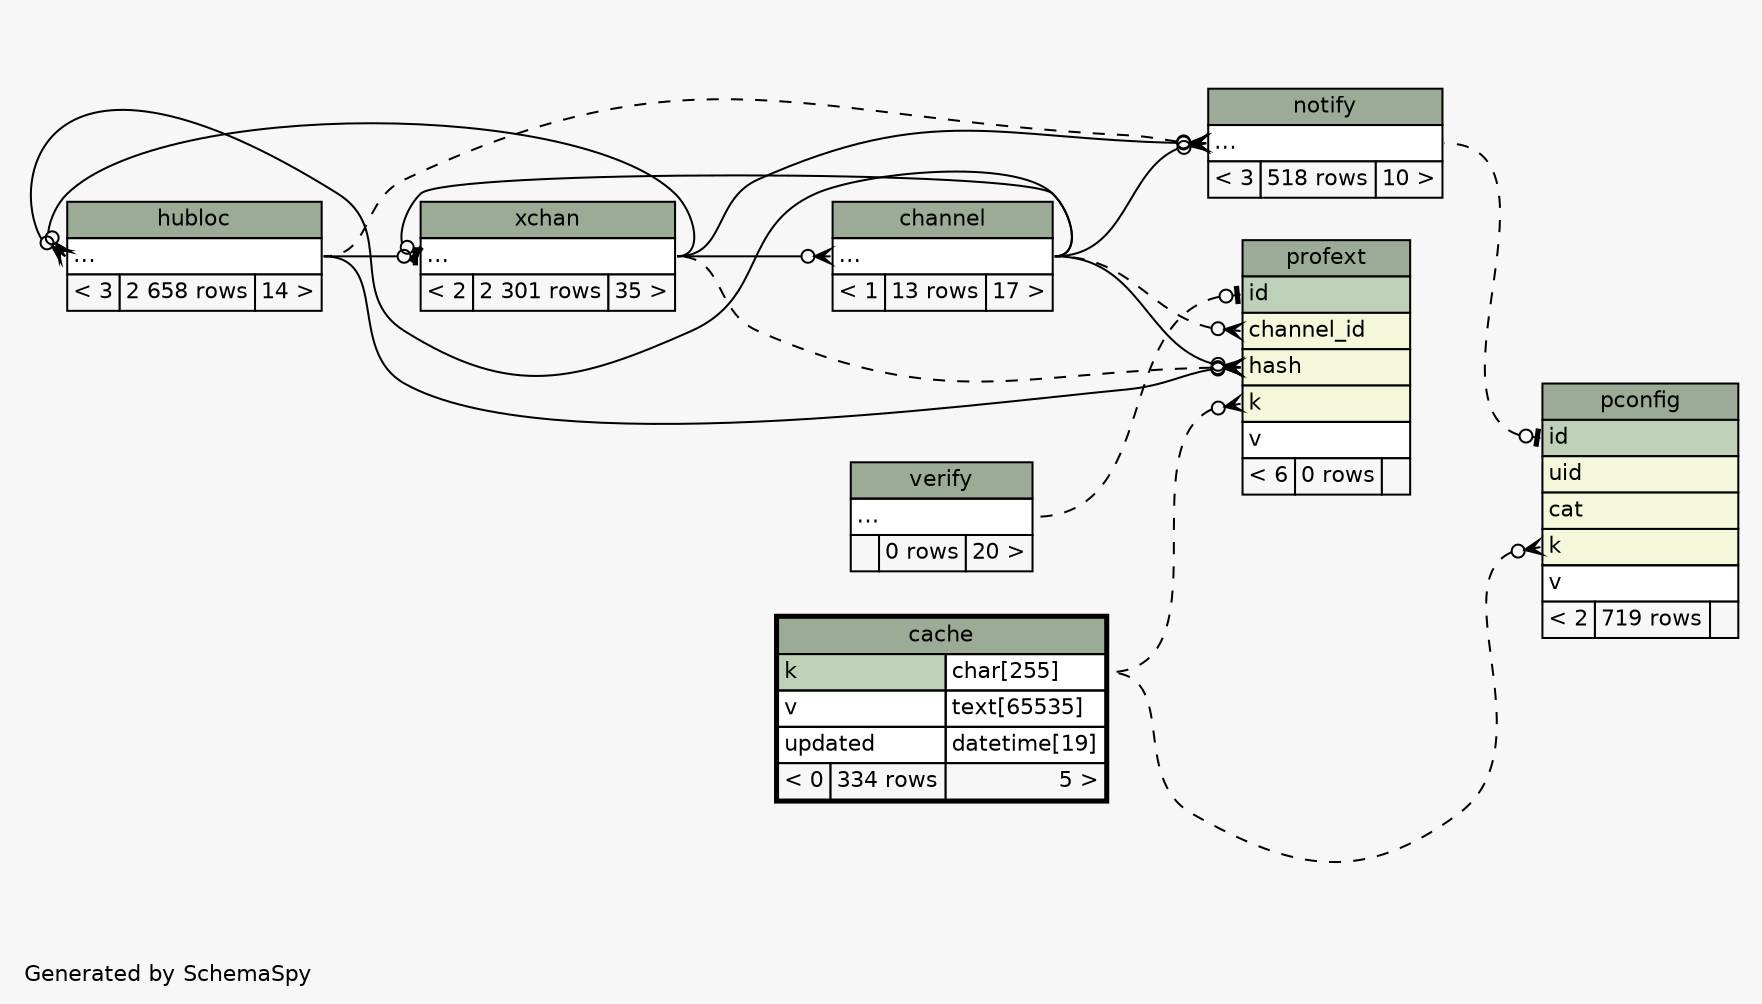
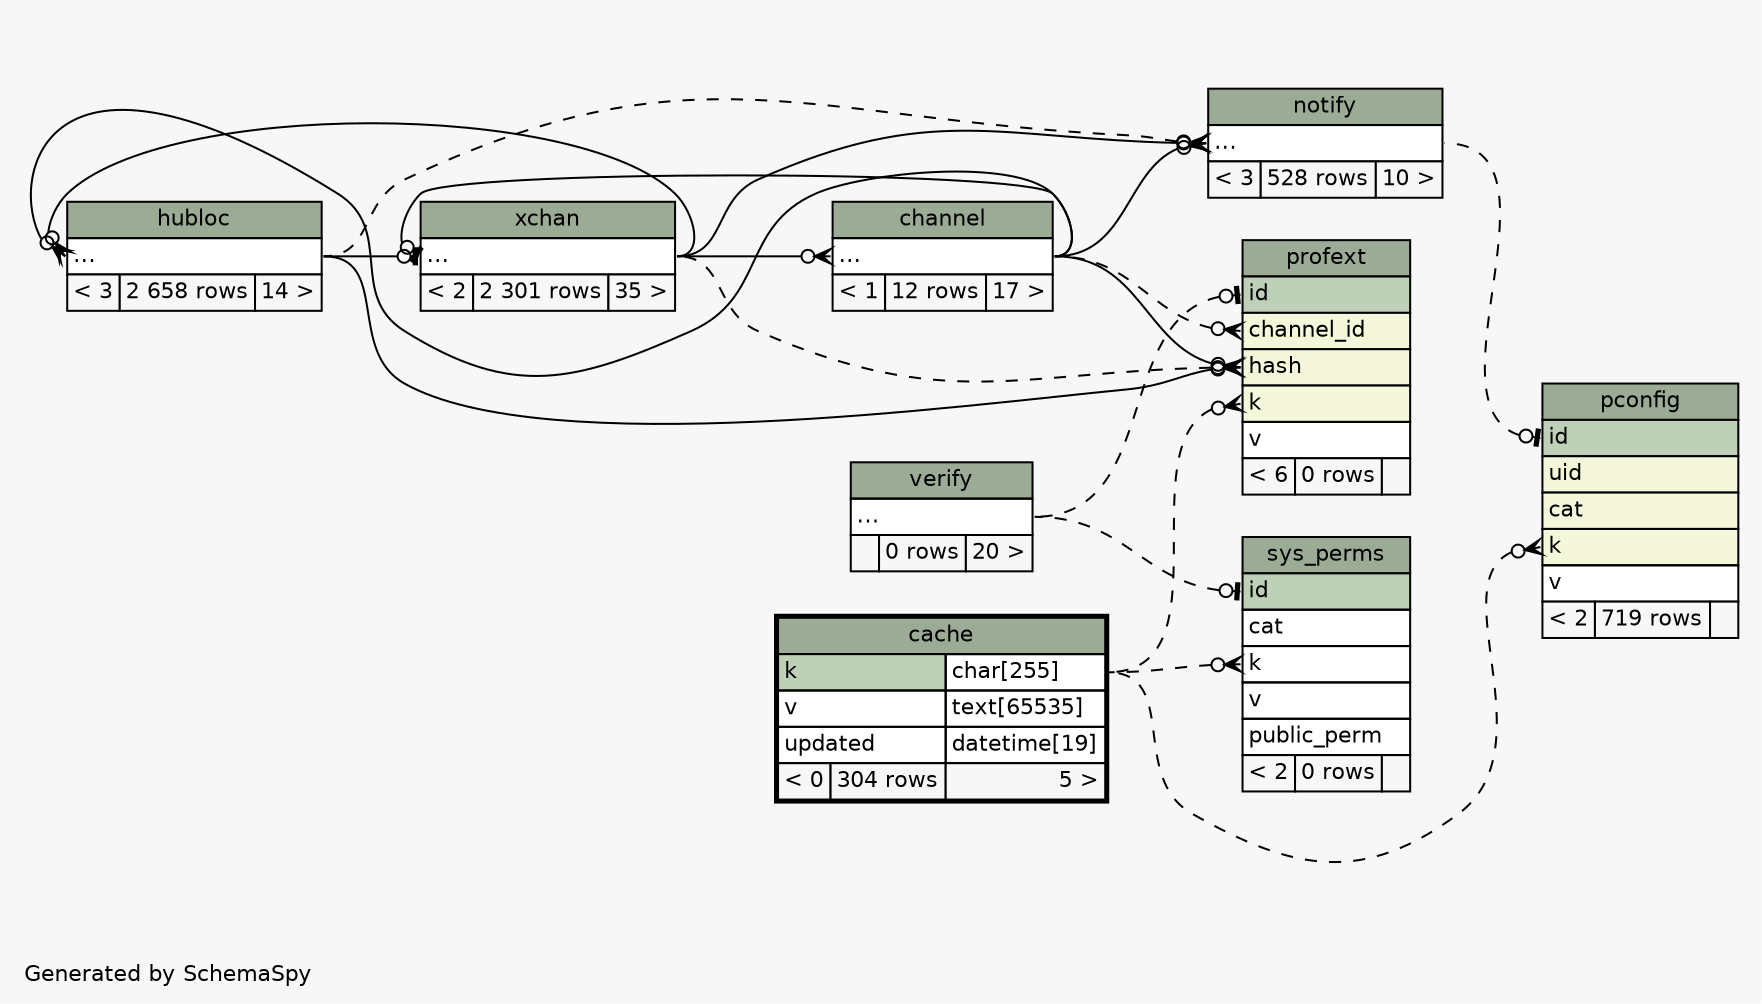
  digraph {
    bgcolor="#f7f7f7"
    fontname=Helvetica
    fontsize=11
    label="\nGenerated by SchemaSpy"
    labeljust=l
    nodesep=0.18
    rankdir=RL
    ranksep=0.46
    node [fontname=Helvetica fontsize=11 shape=plaintext]
    edge [arrowhead=none arrowsize=0.8 arrowtail=crowodot dir=back headport="elipses:e" tailport="elipses:w"]
-   n1 [label=<     <TABLE BORDER="0" CELLBORDER="1" CELLSPACING="0" BGCOLOR="#ffffff">       <TR><TD COLSPAN="3" BGCOLOR="#9bab96" ALIGN="CENTER">channel</TD></TR>       <TR><TD PORT="elipses" COLSPAN="3" ALIGN="LEFT">...</TD></TR>       <TR><TD ALIGN="LEFT" BGCOLOR="#f7f7f7">&lt; 1</TD><TD ALIGN="RIGHT" BGCOLOR="#f7f7f7">13 rows</TD><TD ALIGN="RIGHT" BGCOLOR="#f7f7f7">17 &gt;</TD></TR>     </TABLE>>]
+   n1 [label=<     <TABLE BORDER="0" CELLBORDER="1" CELLSPACING="0" BGCOLOR="#ffffff">       <TR><TD COLSPAN="3" BGCOLOR="#9bab96" ALIGN="CENTER">channel</TD></TR>       <TR><TD PORT="elipses" COLSPAN="3" ALIGN="LEFT">...</TD></TR>       <TR><TD ALIGN="LEFT" BGCOLOR="#f7f7f7">&lt; 1</TD><TD ALIGN="RIGHT" BGCOLOR="#f7f7f7">12 rows</TD><TD ALIGN="RIGHT" BGCOLOR="#f7f7f7">17 &gt;</TD></TR>     </TABLE>>]
    n2 [label=<     <TABLE BORDER="0" CELLBORDER="1" CELLSPACING="0" BGCOLOR="#ffffff">       <TR><TD COLSPAN="3" BGCOLOR="#9bab96" ALIGN="CENTER">xchan</TD></TR>       <TR><TD PORT="elipses" COLSPAN="3" ALIGN="LEFT">...</TD></TR>       <TR><TD ALIGN="LEFT" BGCOLOR="#f7f7f7">&lt; 2</TD><TD ALIGN="RIGHT" BGCOLOR="#f7f7f7">2 301 rows</TD><TD ALIGN="RIGHT" BGCOLOR="#f7f7f7">35 &gt;</TD></TR>     </TABLE>>]
    n3 [label=<     <TABLE BORDER="0" CELLBORDER="1" CELLSPACING="0" BGCOLOR="#ffffff">       <TR><TD COLSPAN="3" BGCOLOR="#9bab96" ALIGN="CENTER">hubloc</TD></TR>       <TR><TD PORT="elipses" COLSPAN="3" ALIGN="LEFT">...</TD></TR>       <TR><TD ALIGN="LEFT" BGCOLOR="#f7f7f7">&lt; 3</TD><TD ALIGN="RIGHT" BGCOLOR="#f7f7f7">2 658 rows</TD><TD ALIGN="RIGHT" BGCOLOR="#f7f7f7">14 &gt;</TD></TR>     </TABLE>>]
    n4 [label=<     <TABLE BORDER="0" CELLBORDER="1" CELLSPACING="0" BGCOLOR="#ffffff">       <TR><TD COLSPAN="3" BGCOLOR="#9bab96" ALIGN="CENTER">verify</TD></TR>       <TR><TD PORT="elipses" COLSPAN="3" ALIGN="LEFT">...</TD></TR>       <TR><TD ALIGN="LEFT" BGCOLOR="#f7f7f7">  </TD><TD ALIGN="RIGHT" BGCOLOR="#f7f7f7">0 rows</TD><TD ALIGN="RIGHT" BGCOLOR="#f7f7f7">20 &gt;</TD></TR>     </TABLE>>]
-   n5 [label=<     <TABLE BORDER="2" CELLBORDER="1" CELLSPACING="0" BGCOLOR="#ffffff">       <TR><TD COLSPAN="3" BGCOLOR="#9bab96" ALIGN="CENTER">cache</TD></TR>       <TR><TD PORT="k" COLSPAN="2" BGCOLOR="#bed1b8" ALIGN="LEFT">k</TD><TD PORT="k.type" ALIGN="LEFT">char[255]</TD></TR>       <TR><TD PORT="v" COLSPAN="2" ALIGN="LEFT">v</TD><TD PORT="v.type" ALIGN="LEFT">text[65535]</TD></TR>       <TR><TD PORT="updated" COLSPAN="2" ALIGN="LEFT">updated</TD><TD PORT="updated.type" ALIGN="LEFT">datetime[19]</TD></TR>       <TR><TD ALIGN="LEFT" BGCOLOR="#f7f7f7">&lt; 0</TD><TD ALIGN="RIGHT" BGCOLOR="#f7f7f7">334 rows</TD><TD ALIGN="RIGHT" BGCOLOR="#f7f7f7">5 &gt;</TD></TR>     </TABLE>>]
-   n6 [label=<     <TABLE BORDER="0" CELLBORDER="1" CELLSPACING="0" BGCOLOR="#ffffff">       <TR><TD COLSPAN="3" BGCOLOR="#9bab96" ALIGN="CENTER">notify</TD></TR>       <TR><TD PORT="elipses" COLSPAN="3" ALIGN="LEFT">...</TD></TR>       <TR><TD ALIGN="LEFT" BGCOLOR="#f7f7f7">&lt; 3</TD><TD ALIGN="RIGHT" BGCOLOR="#f7f7f7">518 rows</TD><TD ALIGN="RIGHT" BGCOLOR="#f7f7f7">10 &gt;</TD></TR>     </TABLE>>]
+   n5 [label=<     <TABLE BORDER="2" CELLBORDER="1" CELLSPACING="0" BGCOLOR="#ffffff">       <TR><TD COLSPAN="3" BGCOLOR="#9bab96" ALIGN="CENTER">cache</TD></TR>       <TR><TD PORT="k" COLSPAN="2" BGCOLOR="#bed1b8" ALIGN="LEFT">k</TD><TD PORT="k.type" ALIGN="LEFT">char[255]</TD></TR>       <TR><TD PORT="v" COLSPAN="2" ALIGN="LEFT">v</TD><TD PORT="v.type" ALIGN="LEFT">text[65535]</TD></TR>       <TR><TD PORT="updated" COLSPAN="2" ALIGN="LEFT">updated</TD><TD PORT="updated.type" ALIGN="LEFT">datetime[19]</TD></TR>       <TR><TD ALIGN="LEFT" BGCOLOR="#f7f7f7">&lt; 0</TD><TD ALIGN="RIGHT" BGCOLOR="#f7f7f7">304 rows</TD><TD ALIGN="RIGHT" BGCOLOR="#f7f7f7">5 &gt;</TD></TR>     </TABLE>>]
+   n6 [label=<     <TABLE BORDER="0" CELLBORDER="1" CELLSPACING="0" BGCOLOR="#ffffff">       <TR><TD COLSPAN="3" BGCOLOR="#9bab96" ALIGN="CENTER">notify</TD></TR>       <TR><TD PORT="elipses" COLSPAN="3" ALIGN="LEFT">...</TD></TR>       <TR><TD ALIGN="LEFT" BGCOLOR="#f7f7f7">&lt; 3</TD><TD ALIGN="RIGHT" BGCOLOR="#f7f7f7">528 rows</TD><TD ALIGN="RIGHT" BGCOLOR="#f7f7f7">10 &gt;</TD></TR>     </TABLE>>]
    n7 [label=<     <TABLE BORDER="0" CELLBORDER="1" CELLSPACING="0" BGCOLOR="#ffffff">       <TR><TD COLSPAN="3" BGCOLOR="#9bab96" ALIGN="CENTER">pconfig</TD></TR>       <TR><TD PORT="id" COLSPAN="3" BGCOLOR="#bed1b8" ALIGN="LEFT">id</TD></TR>       <TR><TD PORT="uid" COLSPAN="3" BGCOLOR="#f4f7da" ALIGN="LEFT">uid</TD></TR>       <TR><TD PORT="cat" COLSPAN="3" BGCOLOR="#f4f7da" ALIGN="LEFT">cat</TD></TR>       <TR><TD PORT="k" COLSPAN="3" BGCOLOR="#f4f7da" ALIGN="LEFT">k</TD></TR>       <TR><TD PORT="v" COLSPAN="3" ALIGN="LEFT">v</TD></TR>       <TR><TD ALIGN="LEFT" BGCOLOR="#f7f7f7">&lt; 2</TD><TD ALIGN="RIGHT" BGCOLOR="#f7f7f7">719 rows</TD><TD ALIGN="RIGHT" BGCOLOR="#f7f7f7">  </TD></TR>     </TABLE>>]
    n8 [label=<     <TABLE BORDER="0" CELLBORDER="1" CELLSPACING="0" BGCOLOR="#ffffff">       <TR><TD COLSPAN="3" BGCOLOR="#9bab96" ALIGN="CENTER">profext</TD></TR>       <TR><TD PORT="id" COLSPAN="3" BGCOLOR="#bed1b8" ALIGN="LEFT">id</TD></TR>       <TR><TD PORT="channel_id" COLSPAN="3" BGCOLOR="#f4f7da" ALIGN="LEFT">channel_id</TD></TR>       <TR><TD PORT="hash" COLSPAN="3" BGCOLOR="#f4f7da" ALIGN="LEFT">hash</TD></TR>       <TR><TD PORT="k" COLSPAN="3" BGCOLOR="#f4f7da" ALIGN="LEFT">k</TD></TR>       <TR><TD PORT="v" COLSPAN="3" ALIGN="LEFT">v</TD></TR>       <TR><TD ALIGN="LEFT" BGCOLOR="#f7f7f7">&lt; 6</TD><TD ALIGN="RIGHT" BGCOLOR="#f7f7f7">0 rows</TD><TD ALIGN="RIGHT" BGCOLOR="#f7f7f7">  </TD></TR>     </TABLE>>]
+   n9 [label=<     <TABLE BORDER="0" CELLBORDER="1" CELLSPACING="0" BGCOLOR="#ffffff">       <TR><TD COLSPAN="3" BGCOLOR="#9bab96" ALIGN="CENTER">sys_perms</TD></TR>       <TR><TD PORT="id" COLSPAN="3" BGCOLOR="#bed1b8" ALIGN="LEFT">id</TD></TR>       <TR><TD PORT="cat" COLSPAN="3" ALIGN="LEFT">cat</TD></TR>       <TR><TD PORT="k" COLSPAN="3" ALIGN="LEFT">k</TD></TR>       <TR><TD PORT="v" COLSPAN="3" ALIGN="LEFT">v</TD></TR>       <TR><TD PORT="public_perm" COLSPAN="3" ALIGN="LEFT">public_perm</TD></TR>       <TR><TD ALIGN="LEFT" BGCOLOR="#f7f7f7">&lt; 2</TD><TD ALIGN="RIGHT" BGCOLOR="#f7f7f7">0 rows</TD><TD ALIGN="RIGHT" BGCOLOR="#f7f7f7">  </TD></TR>     </TABLE>>]
    n1 -> n2
    n2 -> n1 [arrowtail=teeodot]
    n2 -> n3 [arrowtail=teeodot]
    n3 -> n1
    n3 -> n2
    n6 -> n1
    n6 -> n2
    n6 -> n3 [style=dashed]
    n7 -> n5 [headport="k.type:e" style=dashed tailport="k:w"]
    n7 -> n6 [arrowtail=teeodot style=dashed tailport="id:w"]
    n8 -> n1 [style=dashed tailport="channel_id:w"]
    n8 -> n1 [tailport="hash:w"]
    n8 -> n2 [style=dashed tailport="hash:w"]
    n8 -> n3 [tailport="hash:w"]
    n8 -> n4 [arrowtail=teeodot style=dashed tailport="id:w"]
    n8 -> n5 [headport="k.type:e" style=dashed tailport="k:w"]
+   n9 -> n4 [arrowtail=teeodot style=dashed tailport="id:w"]
+   n9 -> n5 [headport="k.type:e" style=dashed tailport="k:w"]
  }
